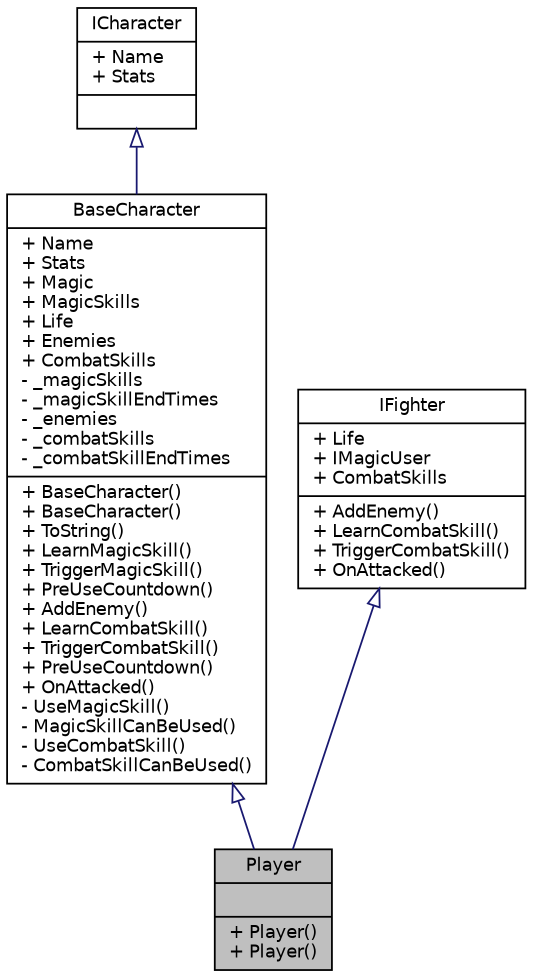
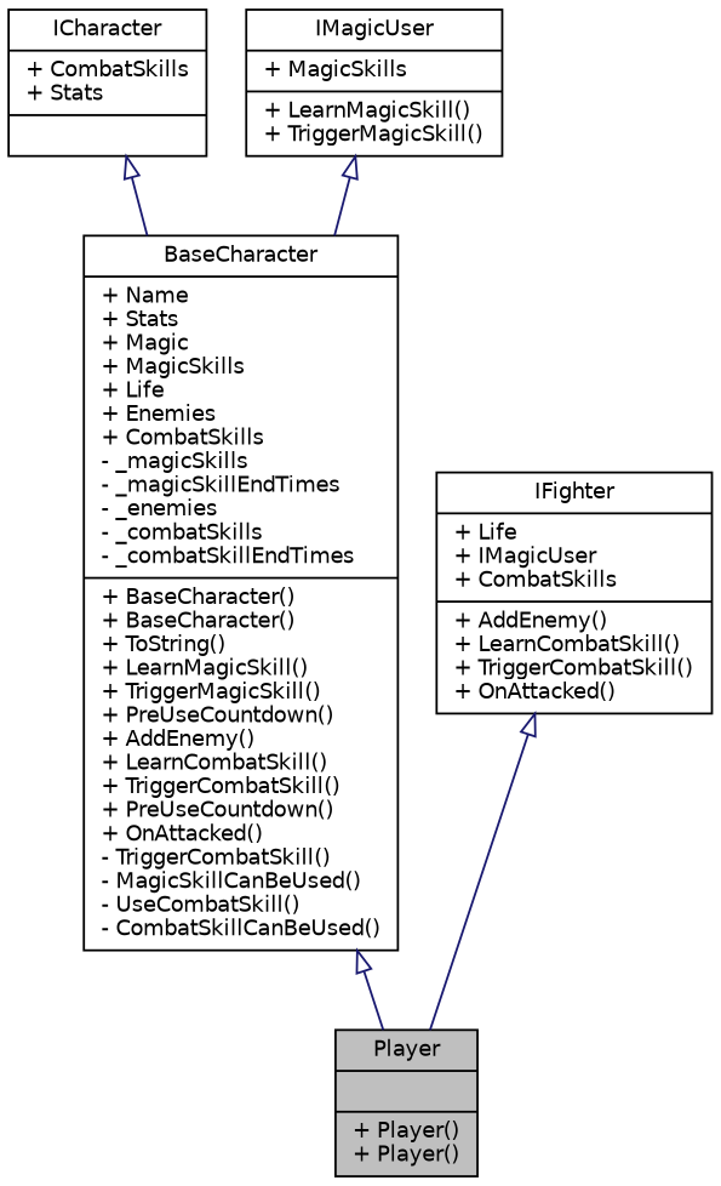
  digraph {
    node [color=black fillcolor=white fontname=Helvetica fontsize=10 shape=record style=filled]
    edge [arrowtail=onormal color=midnightblue dir=back fontname=Helvetica fontsize=10 labelfontname=Helvetica labelfontsize=10 style=solid]
    n1 [fillcolor=grey75 fontcolor=black height=0.2 label="{Player\n||+ Player()\l+ Player()\l}" width=0.4]
-   n2 [height=0.2 label="{BaseCharacter\n|+ Name\l+ Stats\l+ Magic\l+ MagicSkills\l+ Life\l+ Enemies\l+ CombatSkills\l- _magicSkills\l- _magicSkillEndTimes\l- _enemies\l- _combatSkills\l- _combatSkillEndTimes\l|+ BaseCharacter()\l+ BaseCharacter()\l+ ToString()\l+ LearnMagicSkill()\l+ TriggerMagicSkill()\l+ PreUseCountdown()\l+ AddEnemy()\l+ LearnCombatSkill()\l+ TriggerCombatSkill()\l+ PreUseCountdown()\l+ OnAttacked()\l- UseMagicSkill()\l- MagicSkillCanBeUsed()\l- UseCombatSkill()\l- CombatSkillCanBeUsed()\l}" width=0.4]
-   n3 [height=0.2 label="{ICharacter\n|+ Name\l+ Stats\l|}" width=0.4]
+   n2 [height=0.2 label="{BaseCharacter\n|+ Name\l+ Stats\l+ Magic\l+ MagicSkills\l+ Life\l+ Enemies\l+ CombatSkills\l- _magicSkills\l- _magicSkillEndTimes\l- _enemies\l- _combatSkills\l- _combatSkillEndTimes\l|+ BaseCharacter()\l+ BaseCharacter()\l+ ToString()\l+ LearnMagicSkill()\l+ TriggerMagicSkill()\l+ PreUseCountdown()\l+ AddEnemy()\l+ LearnCombatSkill()\l+ TriggerCombatSkill()\l+ PreUseCountdown()\l+ OnAttacked()\l- TriggerCombatSkill()\l- MagicSkillCanBeUsed()\l- UseCombatSkill()\l- CombatSkillCanBeUsed()\l}" width=0.4]
+   n3 [height=0.2 label="{ICharacter\n|+ CombatSkills\l+ Stats\l|}" width=0.4]
+   n4 [height=0.2 label="{IMagicUser\n|+ MagicSkills\l|+ LearnMagicSkill()\l+ TriggerMagicSkill()\l}" width=0.4]
    n5 [height=0.2 label="{IFighter\n|+ Life\l+ IMagicUser\l+ CombatSkills\l|+ AddEnemy()\l+ LearnCombatSkill()\l+ TriggerCombatSkill()\l+ OnAttacked()\l}" width=0.4]
    n2 -> n1
    n3 -> n2
+   n4 -> n2
    n5 -> n1
  }
